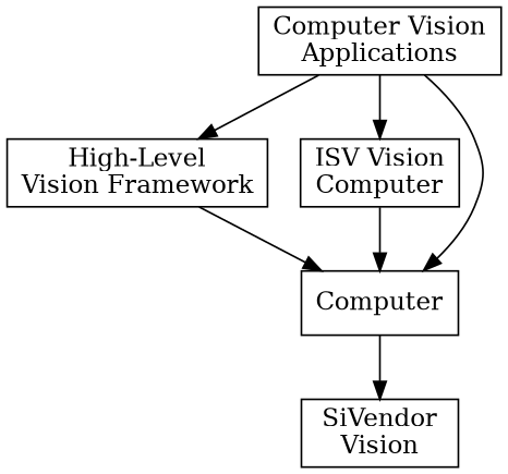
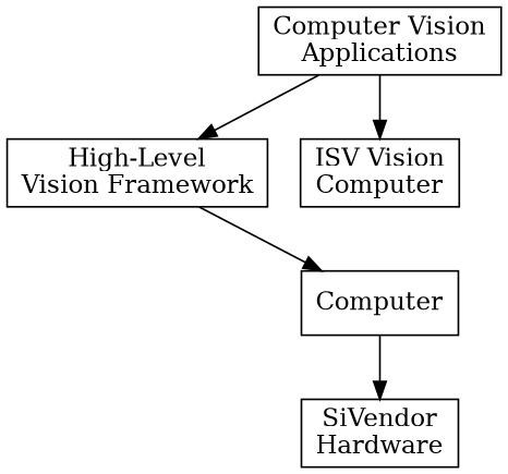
  digraph {
    node [shape=box]
    n1 [label="Computer Vision\nApplications"]
    n2 [label="High-Level\nVision Framework"]
    n3 [label="ISV Vision\nComputer"]
    n4 [label=Computer]
-   n5 [label="SiVendor\nVision"]
+   n5 [label="SiVendor\nHardware"]
    n1 -> n2
    n1 -> n3
-   n1 -> n4
    n2 -> n4
-   n3 -> n4
    n4 -> n5
  }
